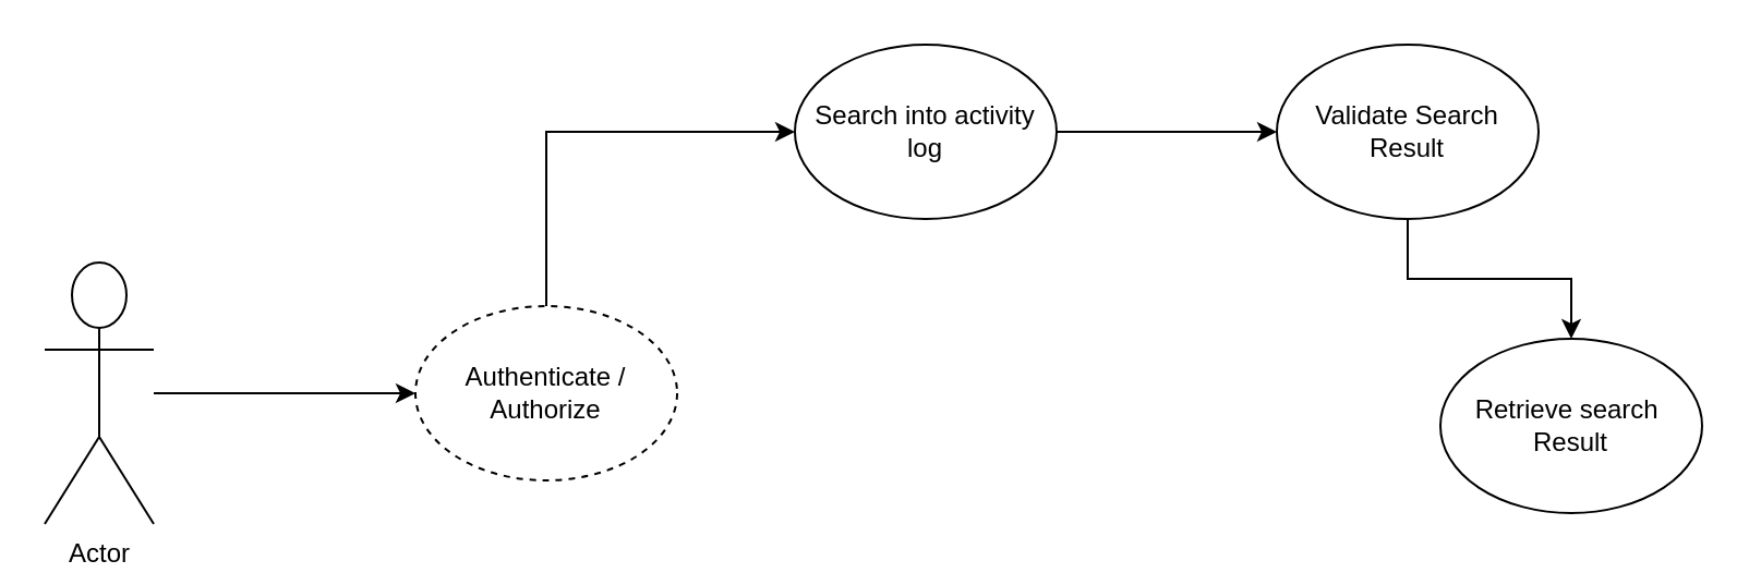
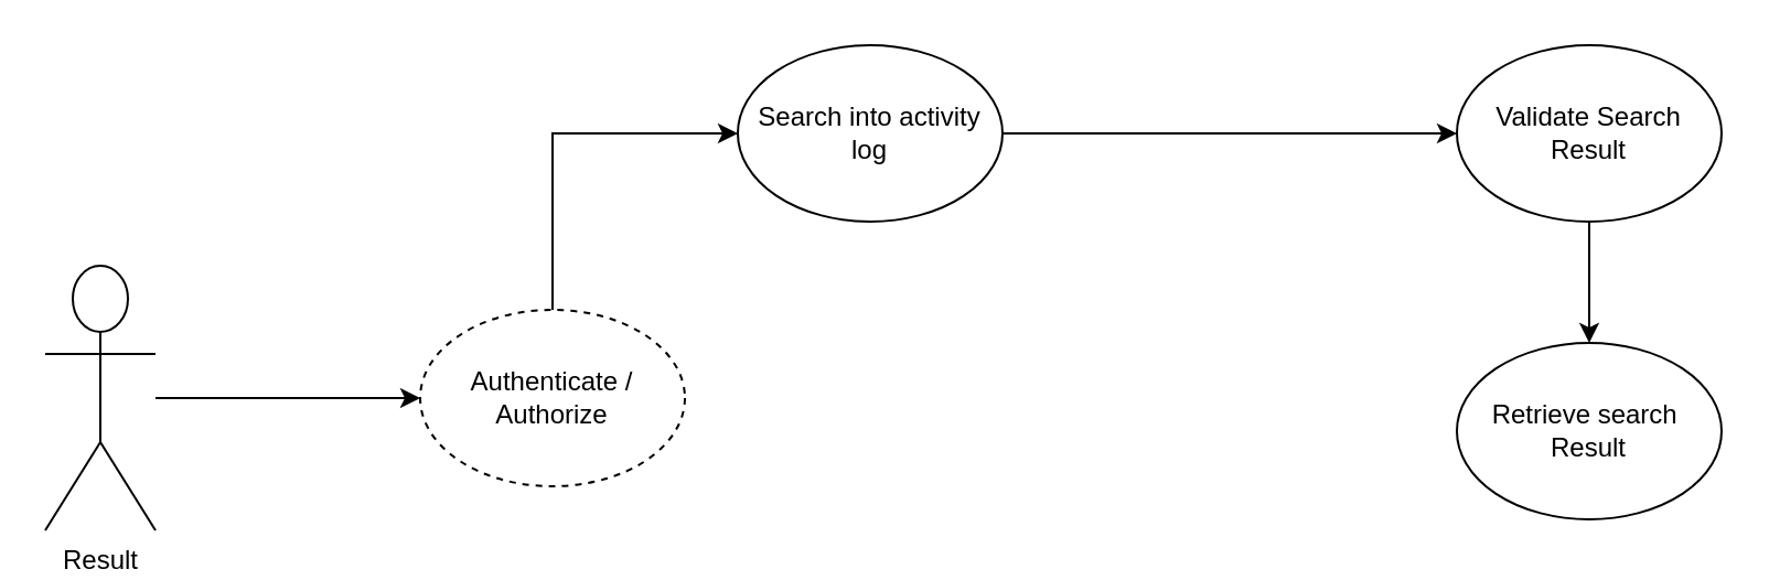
  <mxCell id="0" />
  <mxCell id="1" parent="0" />
  <mxCell id="2" style="edgeStyle=orthogonalEdgeStyle;rounded=0;orthogonalLoop=1;jettySize=auto;html=1;entryX=0;entryY=0.5;entryDx=0;entryDy=0;" edge="1" parent="1" source="3" target="5"><mxGeometry relative="1" as="geometry" /></mxCell>
- <mxCell id="3" value="Actor" style="shape=umlActor;verticalLabelPosition=bottom;verticalAlign=top;html=1;outlineConnect=0;" vertex="1" parent="1"><mxGeometry x="20" y="120" width="50" height="120" as="geometry" /></mxCell>
+ <mxCell id="3" value="Result" style="shape=umlActor;verticalLabelPosition=bottom;verticalAlign=top;html=1;outlineConnect=0;" vertex="1" parent="1"><mxGeometry x="20" y="120" width="50" height="120" as="geometry" /></mxCell>
  <mxCell id="4" style="edgeStyle=orthogonalEdgeStyle;rounded=0;orthogonalLoop=1;jettySize=auto;html=1;exitX=0.5;exitY=0;exitDx=0;exitDy=0;entryX=0;entryY=0.5;entryDx=0;entryDy=0;" edge="1" parent="1" source="5" target="7"><mxGeometry relative="1" as="geometry" /></mxCell>
  <mxCell id="5" value="Authenticate /&lt;br&gt;Authorize" style="ellipse;whiteSpace=wrap;html=1;dashed=1;" vertex="1" parent="1"><mxGeometry x="190" y="140" width="120" height="80" as="geometry" /></mxCell>
  <mxCell id="6" style="edgeStyle=orthogonalEdgeStyle;rounded=0;orthogonalLoop=1;jettySize=auto;html=1;exitX=1;exitY=0.5;exitDx=0;exitDy=0;entryX=0;entryY=0.5;entryDx=0;entryDy=0;" edge="1" parent="1" source="7" target="9"><mxGeometry relative="1" as="geometry" /></mxCell>
- <mxCell id="7" value="Search into activity log" style="ellipse;whiteSpace=wrap;html=1;" vertex="1" parent="1"><mxGeometry x="364" y="20" width="120" height="80" as="geometry" /></mxCell>
+ <mxCell id="7" value="Search into activity log" style="ellipse;whiteSpace=wrap;html=1;" vertex="1" parent="1"><mxGeometry x="334" y="20" width="120" height="80" as="geometry" /></mxCell>
  <mxCell id="8" style="edgeStyle=orthogonalEdgeStyle;rounded=0;orthogonalLoop=1;jettySize=auto;html=1;exitX=0.5;exitY=1;exitDx=0;exitDy=0;entryX=0.5;entryY=0;entryDx=0;entryDy=0;" edge="1" parent="1" source="9" target="10"><mxGeometry relative="1" as="geometry" /></mxCell>
- <mxCell id="9" value="Validate Search&lt;br&gt;Result" style="ellipse;whiteSpace=wrap;html=1;" vertex="1" parent="1"><mxGeometry x="585" y="20" width="120" height="80" as="geometry" /></mxCell>
+ <mxCell id="9" value="Validate Search&lt;br&gt;Result" style="ellipse;whiteSpace=wrap;html=1;" vertex="1" parent="1"><mxGeometry x="660" y="20" width="120" height="80" as="geometry" /></mxCell>
  <mxCell id="10" value="Retrieve search&amp;nbsp;&lt;br&gt;Result" style="ellipse;whiteSpace=wrap;html=1;" vertex="1" parent="1"><mxGeometry x="660" y="155" width="120" height="80" as="geometry" /></mxCell>
